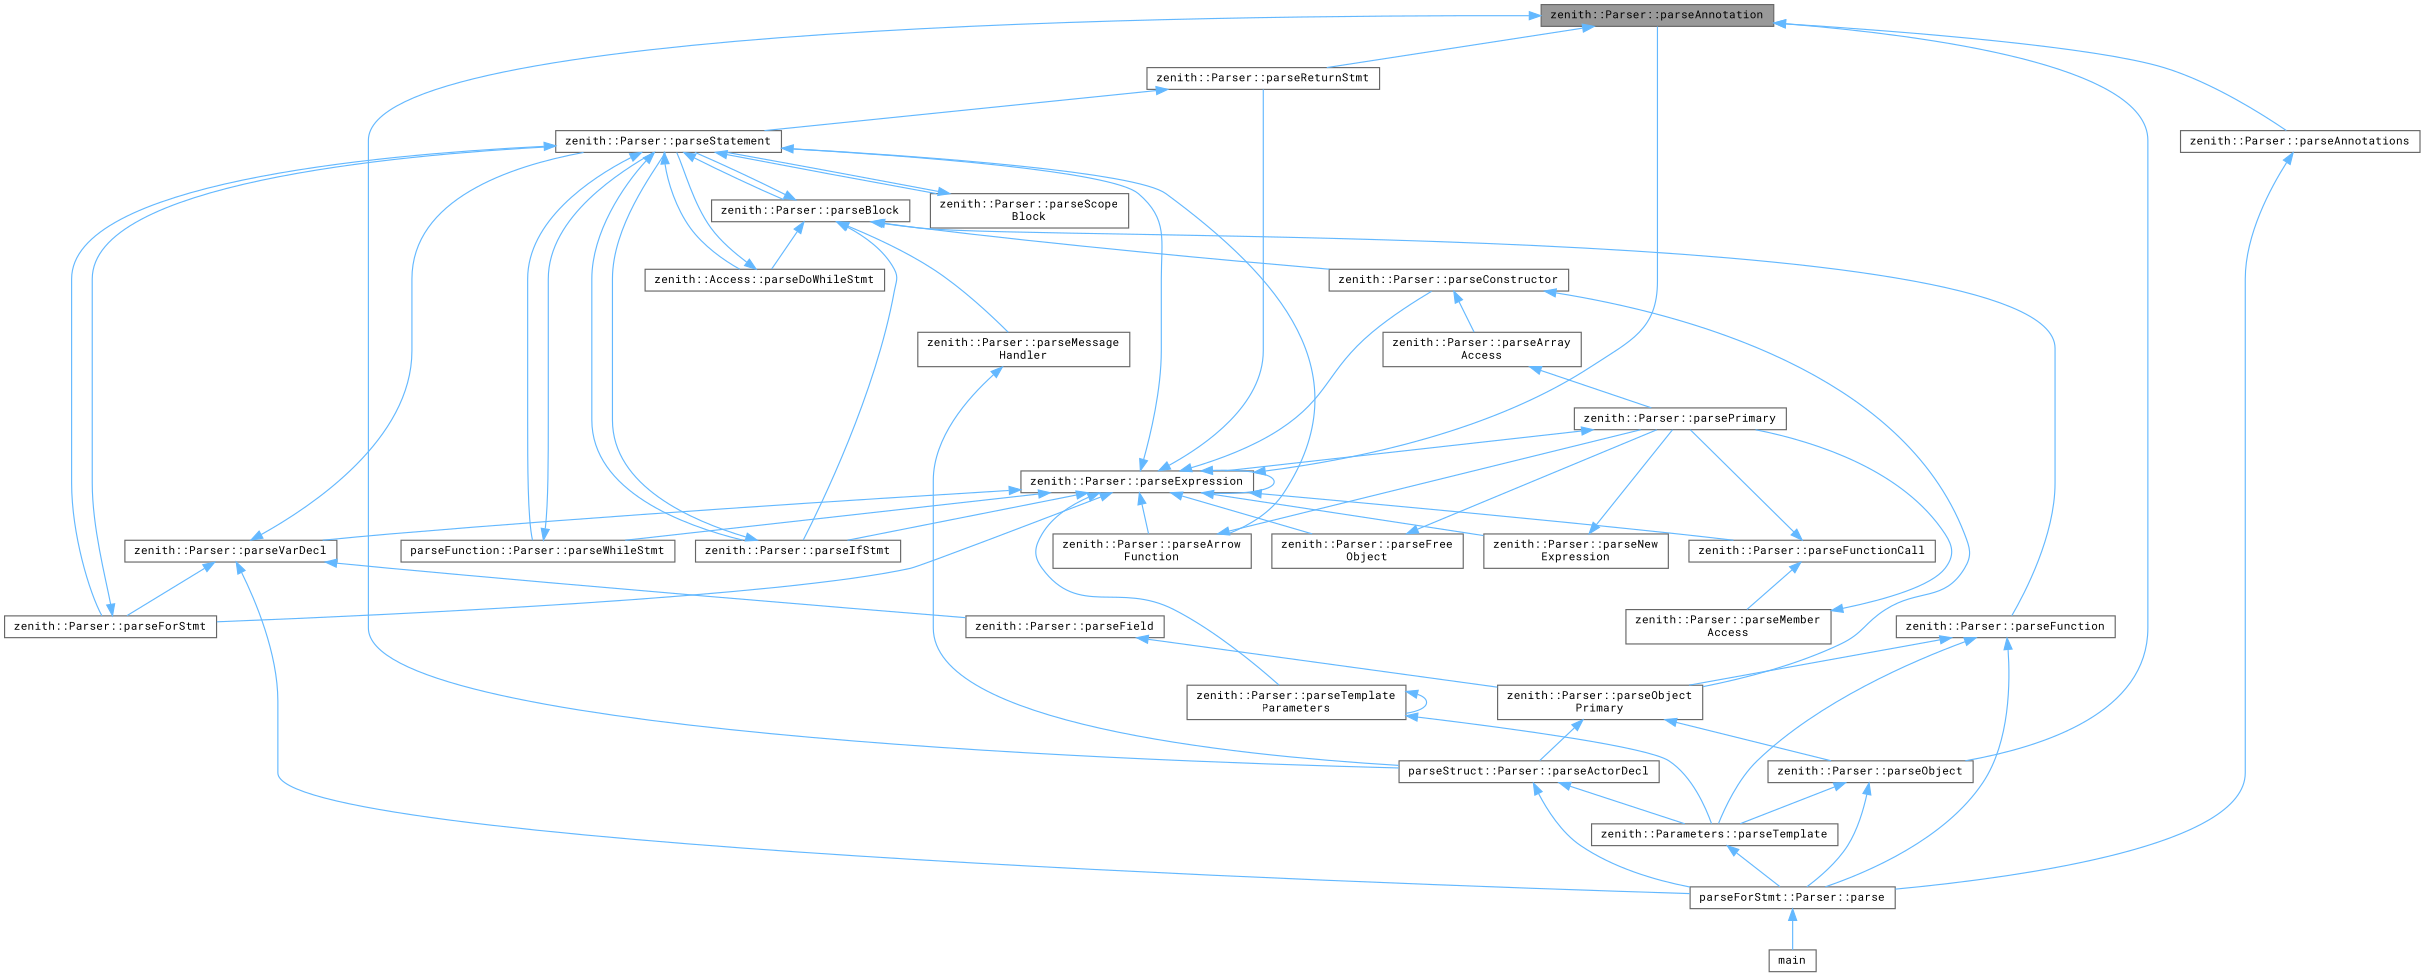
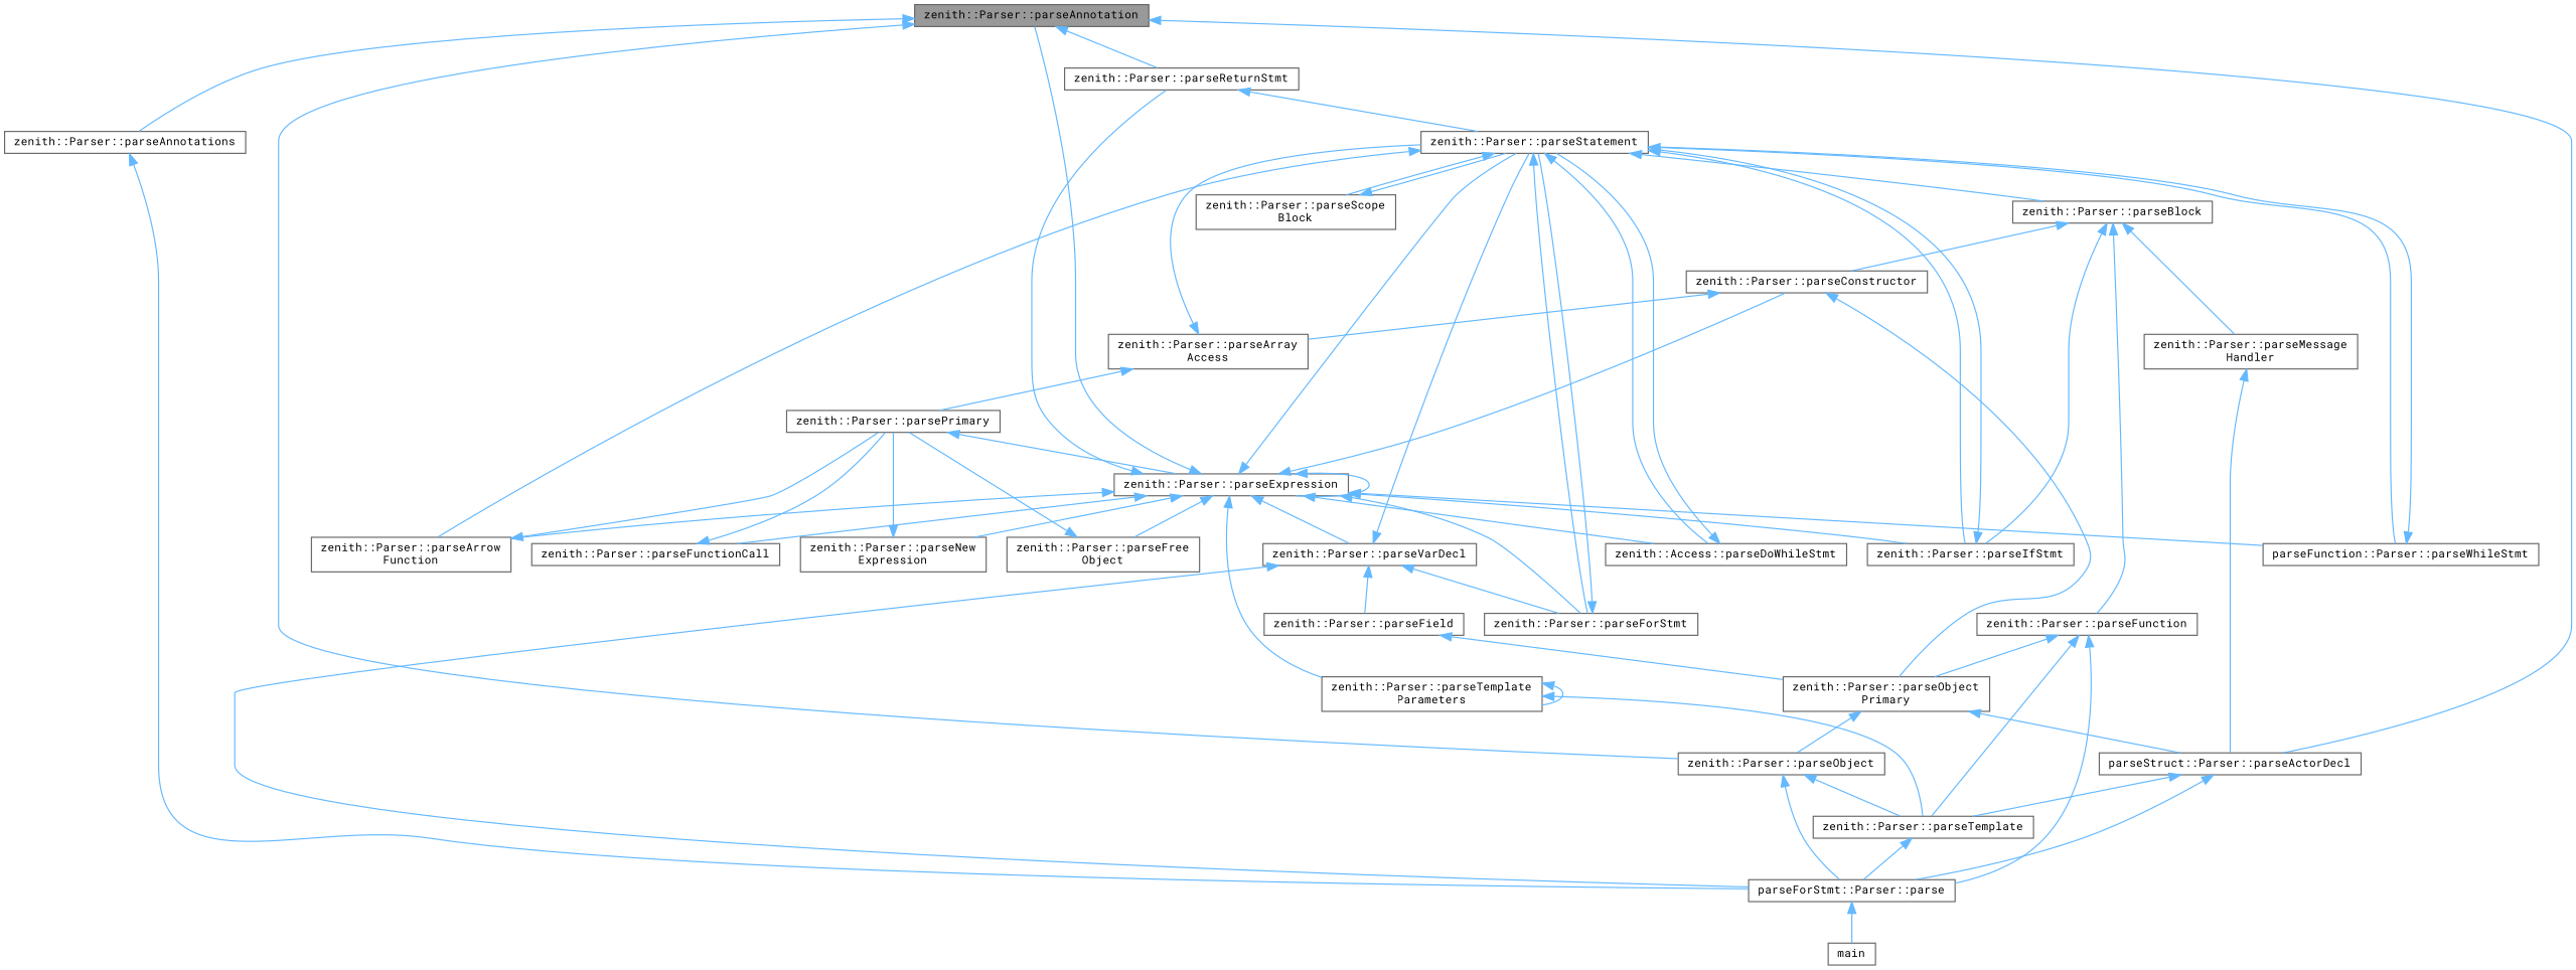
  digraph {
    fontname="Roboto Mono"
    rankdir=TB
    node [color=grey40 fillcolor=white fontname="Roboto Mono" fontsize=10 shape=box style=filled]
    edge [color=steelblue1 dir=back fontname="Roboto Mono" fontsize=10 labelfontname=Helvetica labelfontsize=10 style=solid]
    n1 [color=gray40 fillcolor=grey60 fontcolor=black height=0.2 label="zenith::Parser::parseAnnotation" width=0.4]
    n2 [height=0.2 label="parseStruct::Parser::parseActorDecl" width=0.4]
    n3 [height=0.2 label="zenith::Parser::parseAnnotations" width=0.4]
    n4 [height=0.2 label="zenith::Parser::parseObject" width=0.4]
    n5 [height=0.2 label="zenith::Parser::parseReturnStmt" width=0.4]
    n6 [height=0.2 label="parseForStmt::Parser::parse" width=0.4]
-   n7 [height=0.2 label="zenith::Parameters::parseTemplate" width=0.4]
+   n7 [height=0.2 label="zenith::Parser::parseTemplate" width=0.4]
    n8 [height=0.2 label="zenith::Parser::parseStatement" width=0.4]
    n9 [height=0.2 label=main width=0.4]
    n10 [height=0.2 label="zenith::Parser::parseBlock" width=0.4]
    n11 [height=0.2 label="zenith::Access::parseDoWhileStmt" width=0.4]
    n12 [height=0.2 label="zenith::Parser::parseForStmt" width=0.4]
    n13 [height=0.2 label="zenith::Parser::parseIfStmt" width=0.4]
    n14 [height=0.2 label="parseFunction::Parser::parseWhileStmt" width=0.4]
    n15 [height=0.2 label="zenith::Parser::parseScope\lBlock" width=0.4]
    n16 [height=0.2 label="zenith::Parser::parseArrow\lFunction" width=0.4]
    n17 [height=0.2 label="zenith::Parser::parseConstructor" width=0.4]
    n18 [height=0.2 label="zenith::Parser::parseFunction" width=0.4]
    n19 [height=0.2 label="zenith::Parser::parseMessage\lHandler" width=0.4]
    n20 [height=0.2 label="zenith::Parser::parsePrimary" width=0.4]
    n21 [height=0.2 label="zenith::Parser::parseArray\lAccess" width=0.4]
    n22 [height=0.2 label="zenith::Parser::parseObject\lPrimary" width=0.4]
    n23 [height=0.2 label="zenith::Parser::parseExpression" width=0.4]
    n24 [height=0.2 label="zenith::Parser::parseFree\lObject" width=0.4]
    n25 [height=0.2 label="zenith::Parser::parseFunctionCall" width=0.4]
    n26 [height=0.2 label="zenith::Parser::parseNew\lExpression" width=0.4]
    n27 [height=0.2 label="zenith::Parser::parseTemplate\lParameters" width=0.4]
    n28 [height=0.2 label="zenith::Parser::parseVarDecl" width=0.4]
-   n29 [height=0.2 label="zenith::Parser::parseMember\lAccess" width=0.4]
    n30 [height=0.2 label="zenith::Parser::parseField" width=0.4]
    n1 -> n2
    n1 -> n3
    n1 -> n4
    n1 -> n5
    n2 -> n6
    n2 -> n7
    n3 -> n6
    n4 -> n6
    n4 -> n7
    n5 -> n8
    n6 -> n9
    n7 -> n6
    n8 -> n10
    n8 -> n11
    n8 -> n12
    n8 -> n13
    n8 -> n14
    n8 -> n15
    n8 -> n16
-   n10 -> n8
+   n21 -> n8
    n10 -> n13
    n10 -> n17
    n10 -> n18
    n10 -> n19
    n11 -> n8
    n12 -> n8
    n13 -> n8
    n14 -> n8
    n15 -> n8
    n16 -> n20
    n17 -> n21
    n17 -> n22
    n18 -> n6
    n18 -> n7
    n18 -> n22
    n19 -> n2
    n20 -> n23
    n21 -> n20
    n22 -> n2
    n22 -> n4
    n23 -> n1
    n23 -> n5
    n23 -> n8
-   n10 -> n11
+   n23 -> n11
    n23 -> n12
    n23 -> n13
    n23 -> n14
    n23 -> n16
    n23 -> n17
    n23 -> n23
    n23 -> n24
    n23 -> n25
    n23 -> n26
    n23 -> n27
    n23 -> n28
    n24 -> n20
    n25 -> n20
-   n25 -> n29
    n26 -> n20
    n27 -> n7
    n27 -> n27
    n28 -> n6
    n28 -> n8
    n28 -> n12
    n28 -> n30
-   n29 -> n20
    n30 -> n22
  }
